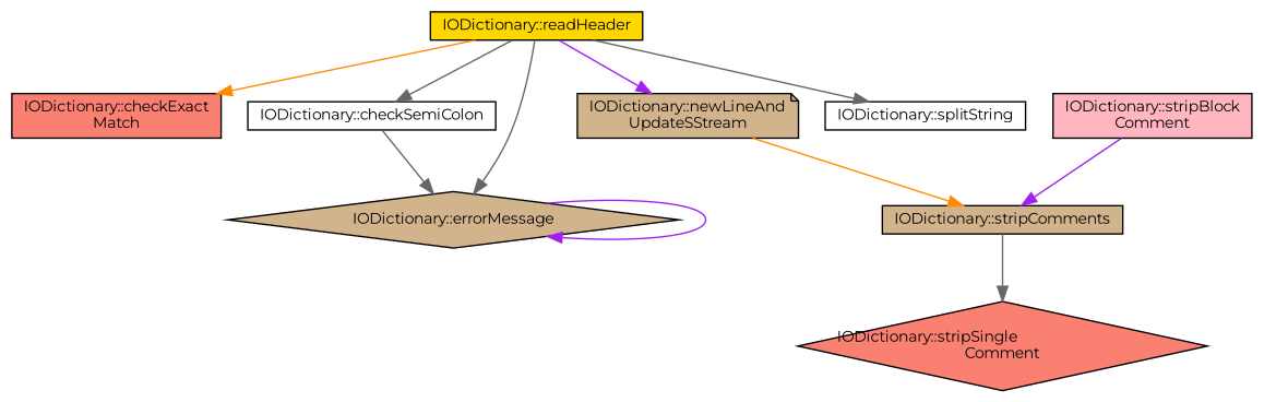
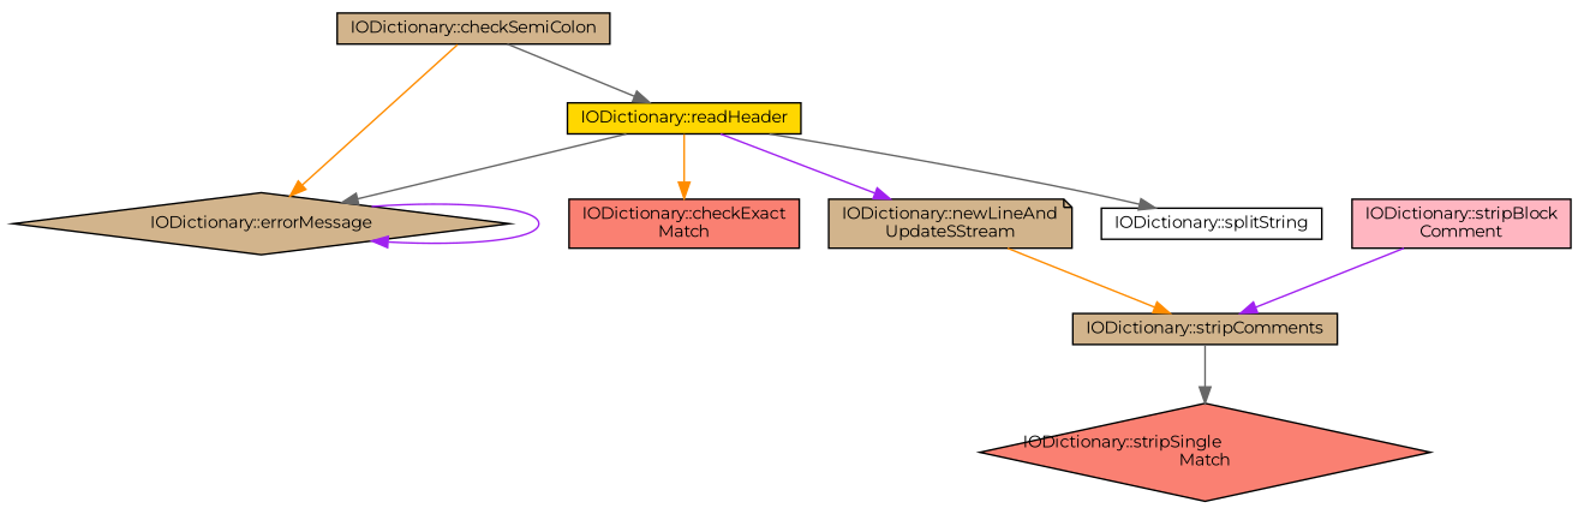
  digraph {
    fontname=Montserrat
    rankdir=TB
    node [color=black fillcolor=tan fontname=Montserrat fontsize=10 shape=box style=filled]
    edge [color=gray40 fontname=Montserrat fontsize=10 labelfontname=Helvetica labelfontsize=10 style=solid]
    n1 [fillcolor=gold fontcolor=black height=0.2 label="IODictionary::readHeader" width=0.4]
    n2 [fillcolor=salmon height=0.2 label="IODictionary::checkExact\lMatch" width=0.4]
-   n3 [fillcolor=white height=0.2 label="IODictionary::checkSemiColon" width=0.4]
+   n3 [height=0.2 label="IODictionary::checkSemiColon" width=0.4]
    n4 [height=0.2 label="IODictionary::errorMessage" shape=diamond width=0.4]
    n5 [height=0.2 label="IODictionary::newLineAnd\lUpdateSStream" shape=note width=0.4]
    n6 [fillcolor=white height=0.2 label="IODictionary::splitString" width=0.4]
    n7 [height=0.2 label="IODictionary::stripComments" width=0.4]
-   n8 [fillcolor=salmon height=0.2 label="IODictionary::stripSingle\lComment" shape=diamond width=0.4]
+   n8 [fillcolor=salmon height=0.2 label="IODictionary::stripSingle\lMatch" shape=diamond width=0.4]
    n9 [fillcolor=lightpink height=0.2 label="IODictionary::stripBlock\lComment" width=0.4]
    n1 -> n2 [color=darkorange]
-   n1 -> n3
+   n3 -> n1
    n1 -> n4
    n1 -> n5 [color=purple]
    n1 -> n6
-   n3 -> n4
+   n3 -> n4 [color=darkorange]
    n4 -> n4 [color=purple]
    n5 -> n7 [color=darkorange]
    n7 -> n8
    n9 -> n7 [color=purple]
  }
